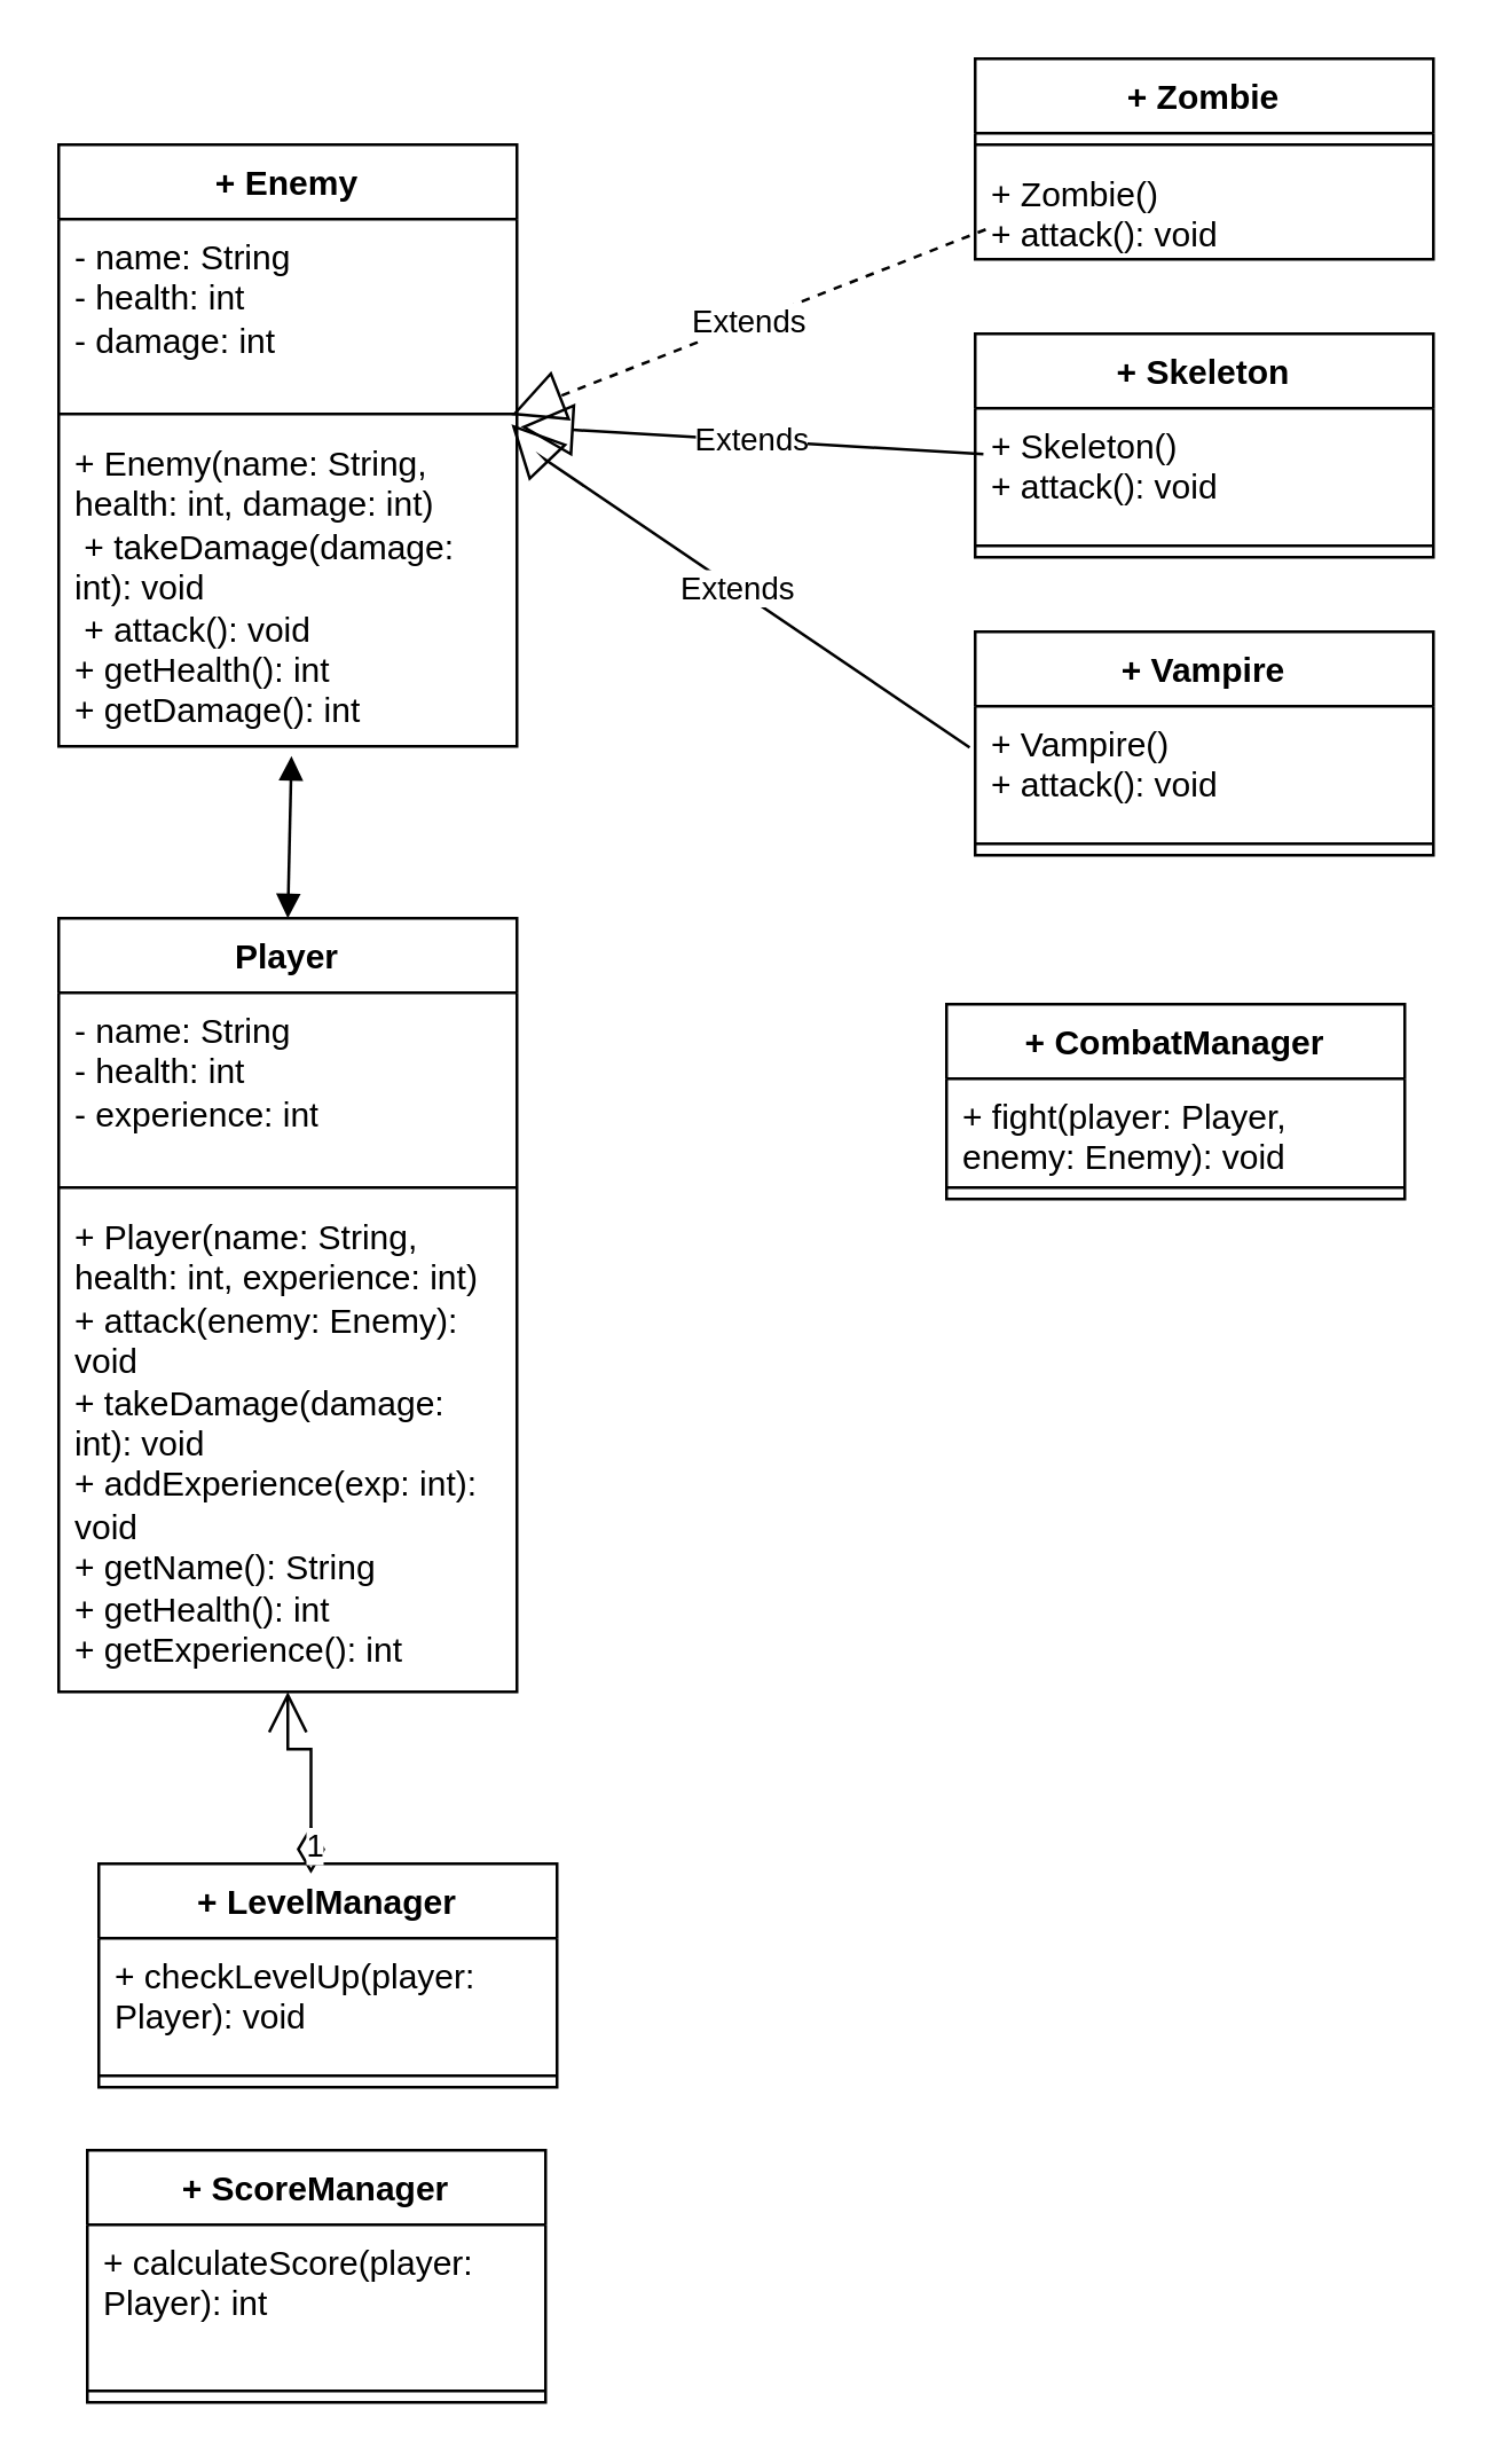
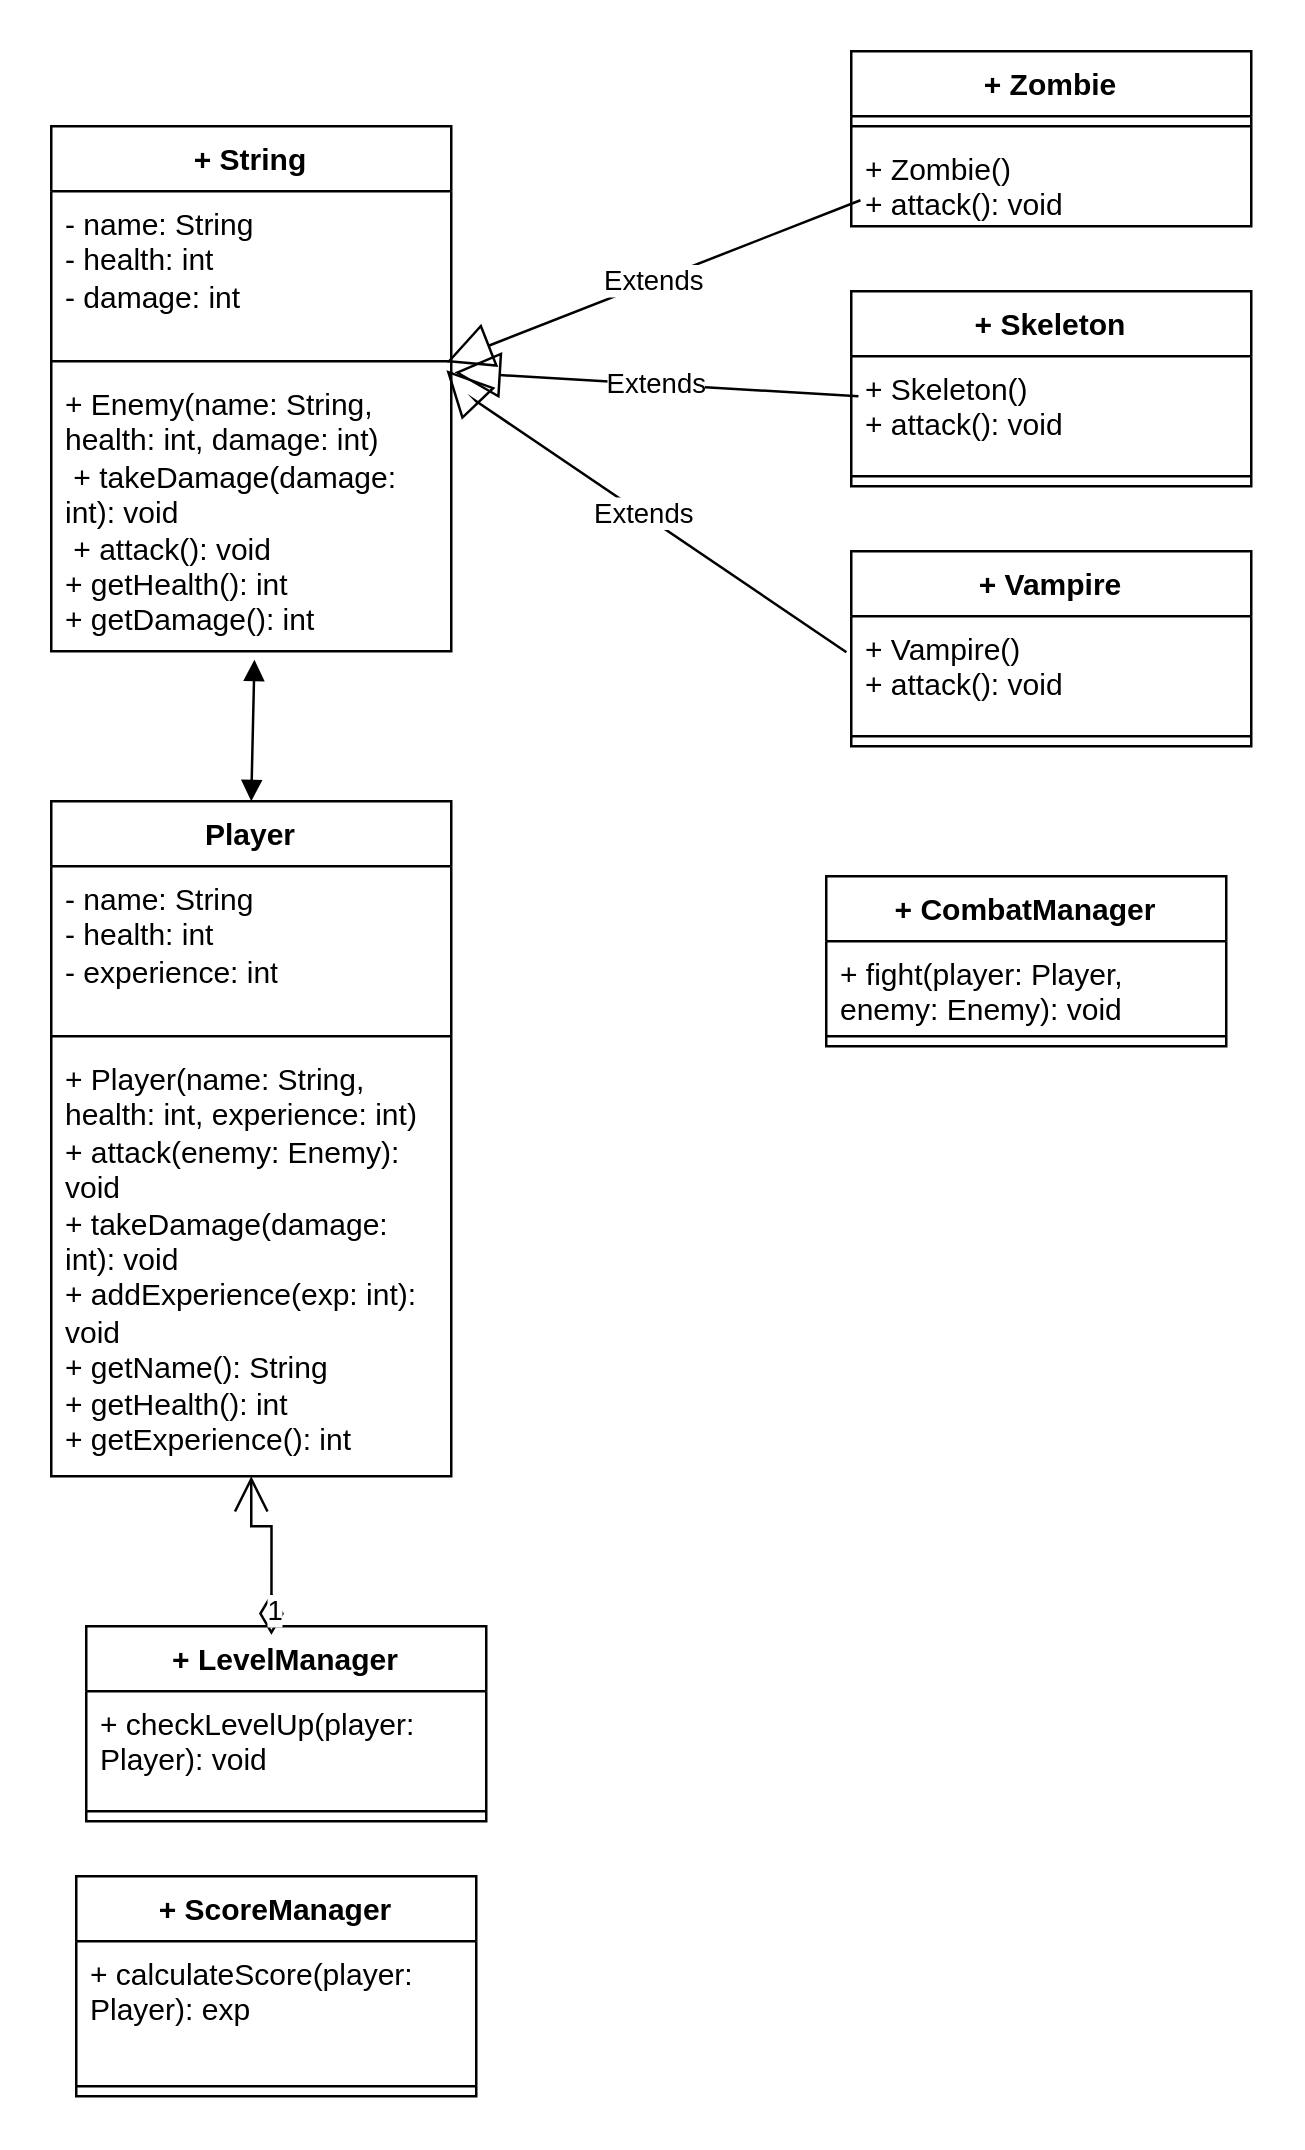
  <mxCell id="0" />
  <mxCell id="1" parent="0" />
  <mxCell id="2" value="Player" style="swimlane;fontStyle=1;align=center;verticalAlign=top;childLayout=stackLayout;horizontal=1;startSize=26;horizontalStack=0;resizeParent=1;resizeParentMax=0;resizeLast=0;collapsible=1;marginBottom=0;whiteSpace=wrap;html=1;" vertex="1" parent="1"><mxGeometry x="20" y="320" width="160" height="270" as="geometry" /></mxCell>
  <mxCell id="3" value="- name: String&amp;nbsp;&lt;div&gt;- health: int&amp;nbsp;&lt;/div&gt;&lt;div&gt;- experience: int&lt;br&gt;&lt;/div&gt;" style="text;strokeColor=none;fillColor=none;align=left;verticalAlign=top;spacingLeft=4;spacingRight=4;overflow=hidden;rotatable=0;points=[[0,0.5],[1,0.5]];portConstraint=eastwest;whiteSpace=wrap;html=1;" vertex="1" parent="2"><mxGeometry y="26" width="160" height="64" as="geometry" /></mxCell>
  <mxCell id="4" value="" style="line;strokeWidth=1;fillColor=none;align=left;verticalAlign=middle;spacingTop=-1;spacingLeft=3;spacingRight=3;rotatable=0;labelPosition=right;points=[];portConstraint=eastwest;strokeColor=inherit;" vertex="1" parent="2"><mxGeometry y="90" width="160" height="8" as="geometry" /></mxCell>
  <mxCell id="5" value="+ Player(name: String, health: int, experience: int)&lt;br/&gt;+ attack(enemy: Enemy): void&lt;br/&gt;+ takeDamage(damage: int): void&lt;br/&gt;+ addExperience(exp: int): void&lt;br/&gt;+ getName(): String&lt;br/&gt;+ getHealth(): int&lt;br/&gt;+ getExperience(): int" style="text;strokeColor=none;fillColor=none;align=left;verticalAlign=top;spacingLeft=4;spacingRight=4;overflow=hidden;rotatable=0;points=[[0,0.5],[1,0.5]];portConstraint=eastwest;whiteSpace=wrap;html=1;" vertex="1" parent="2"><mxGeometry y="98" width="160" height="172" as="geometry" /></mxCell>
  <mxCell id="6" value="+ Skeleton&lt;div&gt;&lt;br/&gt;&lt;/div&gt;" style="swimlane;fontStyle=1;align=center;verticalAlign=top;childLayout=stackLayout;horizontal=1;startSize=26;horizontalStack=0;resizeParent=1;resizeParentMax=0;resizeLast=0;collapsible=1;marginBottom=0;whiteSpace=wrap;html=1;" vertex="1" parent="1"><mxGeometry x="340" y="116" width="160" height="78" as="geometry" /></mxCell>
  <mxCell id="7" value="+ Skeleton()&lt;br/&gt;+ attack(): void" style="text;strokeColor=none;fillColor=none;align=left;verticalAlign=top;spacingLeft=4;spacingRight=4;overflow=hidden;rotatable=0;points=[[0,0.5],[1,0.5]];portConstraint=eastwest;whiteSpace=wrap;html=1;" vertex="1" parent="6"><mxGeometry y="26" width="160" height="44" as="geometry" /></mxCell>
  <mxCell id="8" value="" style="line;strokeWidth=1;fillColor=none;align=left;verticalAlign=middle;spacingTop=-1;spacingLeft=3;spacingRight=3;rotatable=0;labelPosition=right;points=[];portConstraint=eastwest;strokeColor=inherit;" vertex="1" parent="6"><mxGeometry y="70" width="160" height="8" as="geometry" /></mxCell>
  <mxCell id="9" value="+ Vampire&lt;div&gt;&lt;br/&gt;&lt;/div&gt;" style="swimlane;fontStyle=1;align=center;verticalAlign=top;childLayout=stackLayout;horizontal=1;startSize=26;horizontalStack=0;resizeParent=1;resizeParentMax=0;resizeLast=0;collapsible=1;marginBottom=0;whiteSpace=wrap;html=1;" vertex="1" parent="1"><mxGeometry x="340" y="220" width="160" height="78" as="geometry" /></mxCell>
  <mxCell id="10" value="+ Vampire()&lt;br/&gt;+ attack(): void" style="text;strokeColor=none;fillColor=none;align=left;verticalAlign=top;spacingLeft=4;spacingRight=4;overflow=hidden;rotatable=0;points=[[0,0.5],[1,0.5]];portConstraint=eastwest;whiteSpace=wrap;html=1;" vertex="1" parent="9"><mxGeometry y="26" width="160" height="44" as="geometry" /></mxCell>
  <mxCell id="11" value="" style="line;strokeWidth=1;fillColor=none;align=left;verticalAlign=middle;spacingTop=-1;spacingLeft=3;spacingRight=3;rotatable=0;labelPosition=right;points=[];portConstraint=eastwest;strokeColor=inherit;" vertex="1" parent="9"><mxGeometry y="70" width="160" height="8" as="geometry" /></mxCell>
  <mxCell id="12" value="+ Zombie" style="swimlane;fontStyle=1;align=center;verticalAlign=top;childLayout=stackLayout;horizontal=1;startSize=26;horizontalStack=0;resizeParent=1;resizeParentMax=0;resizeLast=0;collapsible=1;marginBottom=0;whiteSpace=wrap;html=1;" vertex="1" parent="1"><mxGeometry x="340" y="20" width="160" height="70" as="geometry" /></mxCell>
  <mxCell id="13" value="" style="line;strokeWidth=1;fillColor=none;align=left;verticalAlign=middle;spacingTop=-1;spacingLeft=3;spacingRight=3;rotatable=0;labelPosition=right;points=[];portConstraint=eastwest;strokeColor=inherit;" vertex="1" parent="12"><mxGeometry y="26" width="160" height="8" as="geometry" /></mxCell>
  <mxCell id="14" value="+ Zombie()&lt;br/&gt;+ attack(): void" style="text;strokeColor=none;fillColor=none;align=left;verticalAlign=top;spacingLeft=4;spacingRight=4;overflow=hidden;rotatable=0;points=[[0,0.5],[1,0.5]];portConstraint=eastwest;whiteSpace=wrap;html=1;" vertex="1" parent="12"><mxGeometry y="34" width="160" height="36" as="geometry" /></mxCell>
- <mxCell id="15" value="+ Enemy" style="swimlane;fontStyle=1;align=center;verticalAlign=top;childLayout=stackLayout;horizontal=1;startSize=26;horizontalStack=0;resizeParent=1;resizeParentMax=0;resizeLast=0;collapsible=1;marginBottom=0;whiteSpace=wrap;html=1;" vertex="1" parent="1"><mxGeometry x="20" y="50" width="160" height="210" as="geometry" /></mxCell>
+ <mxCell id="15" value="+ String" style="swimlane;fontStyle=1;align=center;verticalAlign=top;childLayout=stackLayout;horizontal=1;startSize=26;horizontalStack=0;resizeParent=1;resizeParentMax=0;resizeLast=0;collapsible=1;marginBottom=0;whiteSpace=wrap;html=1;" vertex="1" parent="1"><mxGeometry x="20" y="50" width="160" height="210" as="geometry" /></mxCell>
  <mxCell id="16" value="- name: String&lt;br/&gt;- health: int&lt;br/&gt;- damage: int" style="text;strokeColor=none;fillColor=none;align=left;verticalAlign=top;spacingLeft=4;spacingRight=4;overflow=hidden;rotatable=0;points=[[0,0.5],[1,0.5]];portConstraint=eastwest;whiteSpace=wrap;html=1;" vertex="1" parent="15"><mxGeometry y="26" width="160" height="64" as="geometry" /></mxCell>
  <mxCell id="17" value="" style="line;strokeWidth=1;fillColor=none;align=left;verticalAlign=middle;spacingTop=-1;spacingLeft=3;spacingRight=3;rotatable=0;labelPosition=right;points=[];portConstraint=eastwest;strokeColor=inherit;" vertex="1" parent="15"><mxGeometry y="90" width="160" height="8" as="geometry" /></mxCell>
  <mxCell id="18" value="+ Enemy(name: String, health: int, damage: int)&lt;div&gt;&amp;nbsp;+ takeDamage(damage: int): void&lt;/div&gt;&lt;div&gt;&amp;nbsp;+ attack(): void&amp;nbsp;&lt;/div&gt;&lt;div&gt;+ getHealth(): int&lt;br/&gt;+ getDamage(): int&lt;/div&gt;" style="text;strokeColor=none;fillColor=none;align=left;verticalAlign=top;spacingLeft=4;spacingRight=4;overflow=hidden;rotatable=0;points=[[0,0.5],[1,0.5]];portConstraint=eastwest;whiteSpace=wrap;html=1;" vertex="1" parent="15"><mxGeometry y="98" width="160" height="112" as="geometry" /></mxCell>
  <mxCell id="19" value="+ CombatManager" style="swimlane;fontStyle=1;align=center;verticalAlign=top;childLayout=stackLayout;horizontal=1;startSize=26;horizontalStack=0;resizeParent=1;resizeParentMax=0;resizeLast=0;collapsible=1;marginBottom=0;whiteSpace=wrap;html=1;" vertex="1" parent="1"><mxGeometry x="330" y="350" width="160" height="68" as="geometry" /></mxCell>
  <mxCell id="20" value="+ fight(player: Player, enemy: Enemy): void" style="text;strokeColor=none;fillColor=none;align=left;verticalAlign=top;spacingLeft=4;spacingRight=4;overflow=hidden;rotatable=0;points=[[0,0.5],[1,0.5]];portConstraint=eastwest;whiteSpace=wrap;html=1;" vertex="1" parent="19"><mxGeometry y="26" width="160" height="34" as="geometry" /></mxCell>
  <mxCell id="21" value="" style="line;strokeWidth=1;fillColor=none;align=left;verticalAlign=middle;spacingTop=-1;spacingLeft=3;spacingRight=3;rotatable=0;labelPosition=right;points=[];portConstraint=eastwest;strokeColor=inherit;" vertex="1" parent="19"><mxGeometry y="60" width="160" height="8" as="geometry" /></mxCell>
  <mxCell id="22" value="+ ScoreManager" style="swimlane;fontStyle=1;align=center;verticalAlign=top;childLayout=stackLayout;horizontal=1;startSize=26;horizontalStack=0;resizeParent=1;resizeParentMax=0;resizeLast=0;collapsible=1;marginBottom=0;whiteSpace=wrap;html=1;" vertex="1" parent="1"><mxGeometry x="30" y="750" width="160" height="88" as="geometry" /></mxCell>
- <mxCell id="23" value="+ calculateScore(player: Player): int" style="text;strokeColor=none;fillColor=none;align=left;verticalAlign=top;spacingLeft=4;spacingRight=4;overflow=hidden;rotatable=0;points=[[0,0.5],[1,0.5]];portConstraint=eastwest;whiteSpace=wrap;html=1;" vertex="1" parent="22"><mxGeometry y="26" width="160" height="54" as="geometry" /></mxCell>
+ <mxCell id="23" value="+ calculateScore(player: Player): exp" style="text;strokeColor=none;fillColor=none;align=left;verticalAlign=top;spacingLeft=4;spacingRight=4;overflow=hidden;rotatable=0;points=[[0,0.5],[1,0.5]];portConstraint=eastwest;whiteSpace=wrap;html=1;" vertex="1" parent="22"><mxGeometry y="26" width="160" height="54" as="geometry" /></mxCell>
  <mxCell id="24" value="" style="line;strokeWidth=1;fillColor=none;align=left;verticalAlign=middle;spacingTop=-1;spacingLeft=3;spacingRight=3;rotatable=0;labelPosition=right;points=[];portConstraint=eastwest;strokeColor=inherit;" vertex="1" parent="22"><mxGeometry y="80" width="160" height="8" as="geometry" /></mxCell>
  <mxCell id="25" value="+ LevelManager&lt;div&gt;&lt;br/&gt;&lt;/div&gt;" style="swimlane;fontStyle=1;align=center;verticalAlign=top;childLayout=stackLayout;horizontal=1;startSize=26;horizontalStack=0;resizeParent=1;resizeParentMax=0;resizeLast=0;collapsible=1;marginBottom=0;whiteSpace=wrap;html=1;" vertex="1" parent="1"><mxGeometry x="34" y="650" width="160" height="78" as="geometry" /></mxCell>
  <mxCell id="26" value="+ checkLevelUp(player: Player): void" style="text;strokeColor=none;fillColor=none;align=left;verticalAlign=top;spacingLeft=4;spacingRight=4;overflow=hidden;rotatable=0;points=[[0,0.5],[1,0.5]];portConstraint=eastwest;whiteSpace=wrap;html=1;" vertex="1" parent="25"><mxGeometry y="26" width="160" height="44" as="geometry" /></mxCell>
  <mxCell id="27" value="" style="line;strokeWidth=1;fillColor=none;align=left;verticalAlign=middle;spacingTop=-1;spacingLeft=3;spacingRight=3;rotatable=0;labelPosition=right;points=[];portConstraint=eastwest;strokeColor=inherit;" vertex="1" parent="25"><mxGeometry y="70" width="160" height="8" as="geometry" /></mxCell>
  <mxCell id="28" value="Extends" style="endArrow=block;endSize=16;endFill=0;html=1;rounded=0;exitX=0.018;exitY=0.364;exitDx=0;exitDy=0;exitPerimeter=0;entryX=1.008;entryY=0.004;entryDx=0;entryDy=0;entryPerimeter=0;" edge="1" parent="1" source="7" target="18"><mxGeometry width="160" relative="1" as="geometry"><mxPoint x="180" y="154.5" as="sourcePoint" /><mxPoint x="340" y="154.5" as="targetPoint" /></mxGeometry></mxCell>
- <mxCell id="29" value="Extends" style="endArrow=block;endSize=16;endFill=0;html=1;rounded=0;entryX=0.988;entryY=1.069;entryDx=0;entryDy=0;exitX=0.023;exitY=0.711;exitDx=0;exitDy=0;exitPerimeter=0;entryPerimeter=0;dashed=1;" edge="1" parent="1" source="14" target="16"><mxGeometry width="160" relative="1" as="geometry"><mxPoint x="170" y="130" as="sourcePoint" /><mxPoint x="330" y="130" as="targetPoint" /><Array as="points" /></mxGeometry></mxCell>
+ <mxCell id="29" value="Extends" style="endArrow=block;endSize=16;endFill=0;html=1;rounded=0;entryX=0.988;entryY=1.069;entryDx=0;entryDy=0;exitX=0.023;exitY=0.711;exitDx=0;exitDy=0;exitPerimeter=0;entryPerimeter=0;" edge="1" parent="1" source="14" target="16"><mxGeometry width="160" relative="1" as="geometry"><mxPoint x="170" y="130" as="sourcePoint" /><mxPoint x="330" y="130" as="targetPoint" /><Array as="points" /></mxGeometry></mxCell>
  <mxCell id="30" value="Extends" style="endArrow=block;endSize=16;endFill=0;html=1;rounded=0;exitX=-0.012;exitY=0.327;exitDx=0;exitDy=0;exitPerimeter=0;entryX=0.988;entryY=-0.004;entryDx=0;entryDy=0;entryPerimeter=0;" edge="1" parent="1" source="10" target="18"><mxGeometry width="160" relative="1" as="geometry"><mxPoint x="170" y="220" as="sourcePoint" /><mxPoint x="190" y="160" as="targetPoint" /><Array as="points"><mxPoint x="190" y="160" /></Array><mxPoint as="offset" /></mxGeometry></mxCell>
  <mxCell id="31" value="1" style="endArrow=open;html=1;endSize=12;startArrow=diamondThin;startSize=14;startFill=0;edgeStyle=orthogonalEdgeStyle;align=left;verticalAlign=bottom;rounded=0;exitX=0.463;exitY=0.044;exitDx=0;exitDy=0;exitPerimeter=0;entryX=0.5;entryY=1;entryDx=0;entryDy=0;entryPerimeter=0;" edge="1" parent="1" source="25" target="5"><mxGeometry x="-1" y="3" relative="1" as="geometry"><mxPoint x="120" y="680" as="sourcePoint" /><mxPoint x="280" y="680" as="targetPoint" /><Array as="points"><mxPoint x="108" y="610" /><mxPoint x="100" y="610" /></Array></mxGeometry></mxCell>
  <mxCell id="32" value="" style="endArrow=block;startArrow=block;endFill=1;startFill=1;html=1;rounded=0;exitX=0.5;exitY=0;exitDx=0;exitDy=0;entryX=0.508;entryY=1.03;entryDx=0;entryDy=0;entryPerimeter=0;" edge="1" parent="1" source="2" target="18"><mxGeometry width="160" relative="1" as="geometry"><mxPoint x="120" y="330" as="sourcePoint" /><mxPoint x="280" y="330" as="targetPoint" /></mxGeometry></mxCell>
